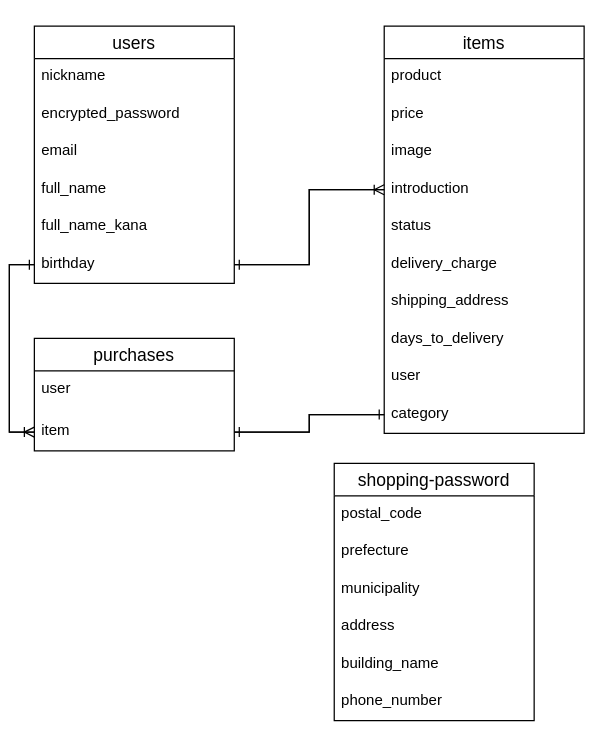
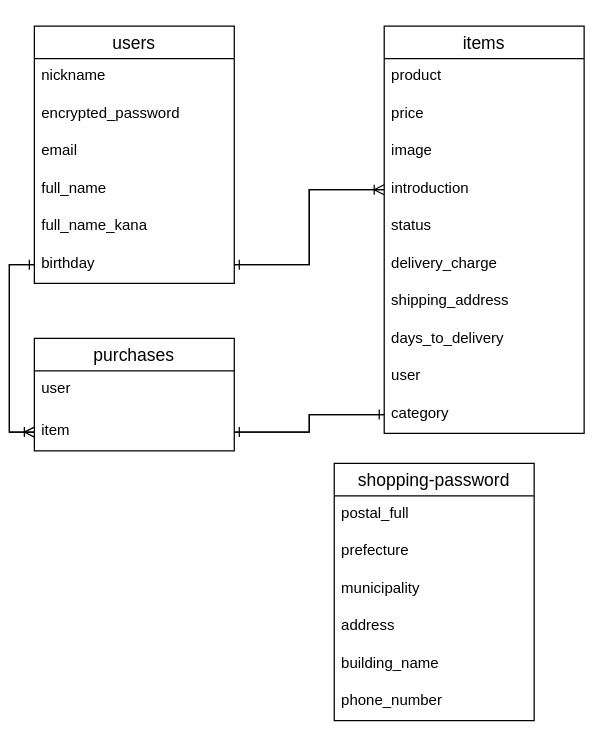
  <mxCell id="0" />
  <mxCell id="1" parent="0" />
  <mxCell id="2" value="users" style="swimlane;fontStyle=0;childLayout=stackLayout;horizontal=1;startSize=26;horizontalStack=0;resizeParent=1;resizeParentMax=0;resizeLast=0;collapsible=1;marginBottom=0;align=center;fontSize=14;" parent="1" vertex="1"><mxGeometry x="20" y="20" width="160" height="206" as="geometry" /></mxCell>
  <mxCell id="3" value="nickname" style="text;strokeColor=none;fillColor=none;spacingLeft=4;spacingRight=4;overflow=hidden;rotatable=0;points=[[0,0.5],[1,0.5]];portConstraint=eastwest;fontSize=12;" parent="2" vertex="1"><mxGeometry y="26" width="160" height="30" as="geometry" /></mxCell>
  <mxCell id="4" value="encrypted_password" style="text;strokeColor=none;fillColor=none;spacingLeft=4;spacingRight=4;overflow=hidden;rotatable=0;points=[[0,0.5],[1,0.5]];portConstraint=eastwest;fontSize=12;" parent="2" vertex="1"><mxGeometry y="56" width="160" height="30" as="geometry" /></mxCell>
  <mxCell id="5" value="email" style="text;strokeColor=none;fillColor=none;spacingLeft=4;spacingRight=4;overflow=hidden;rotatable=0;points=[[0,0.5],[1,0.5]];portConstraint=eastwest;fontSize=12;" parent="2" vertex="1"><mxGeometry y="86" width="160" height="30" as="geometry" /></mxCell>
  <mxCell id="6" value="full_name" style="text;strokeColor=none;fillColor=none;spacingLeft=4;spacingRight=4;overflow=hidden;rotatable=0;points=[[0,0.5],[1,0.5]];portConstraint=eastwest;fontSize=12;" parent="2" vertex="1"><mxGeometry y="116" width="160" height="30" as="geometry" /></mxCell>
  <mxCell id="7" value="full_name_kana" style="text;strokeColor=none;fillColor=none;spacingLeft=4;spacingRight=4;overflow=hidden;rotatable=0;points=[[0,0.5],[1,0.5]];portConstraint=eastwest;fontSize=12;" parent="2" vertex="1"><mxGeometry y="146" width="160" height="30" as="geometry" /></mxCell>
  <mxCell id="8" value="birthday" style="text;strokeColor=none;fillColor=none;spacingLeft=4;spacingRight=4;overflow=hidden;rotatable=0;points=[[0,0.5],[1,0.5]];portConstraint=eastwest;fontSize=12;" parent="2" vertex="1"><mxGeometry y="176" width="160" height="30" as="geometry" /></mxCell>
  <mxCell id="9" value="items" style="swimlane;fontStyle=0;childLayout=stackLayout;horizontal=1;startSize=26;horizontalStack=0;resizeParent=1;resizeParentMax=0;resizeLast=0;collapsible=1;marginBottom=0;align=center;fontSize=14;" parent="1" vertex="1"><mxGeometry x="300" y="20" width="160" height="326" as="geometry" /></mxCell>
  <mxCell id="10" value="product" style="text;strokeColor=none;fillColor=none;spacingLeft=4;spacingRight=4;overflow=hidden;rotatable=0;points=[[0,0.5],[1,0.5]];portConstraint=eastwest;fontSize=12;" parent="9" vertex="1"><mxGeometry y="26" width="160" height="30" as="geometry" /></mxCell>
  <mxCell id="11" value="price" style="text;strokeColor=none;fillColor=none;spacingLeft=4;spacingRight=4;overflow=hidden;rotatable=0;points=[[0,0.5],[1,0.5]];portConstraint=eastwest;fontSize=12;" parent="9" vertex="1"><mxGeometry y="56" width="160" height="30" as="geometry" /></mxCell>
  <mxCell id="12" value="image" style="text;strokeColor=none;fillColor=none;spacingLeft=4;spacingRight=4;overflow=hidden;rotatable=0;points=[[0,0.5],[1,0.5]];portConstraint=eastwest;fontSize=12;" parent="9" vertex="1"><mxGeometry y="86" width="160" height="30" as="geometry" /></mxCell>
  <mxCell id="13" value="introduction" style="text;strokeColor=none;fillColor=none;spacingLeft=4;spacingRight=4;overflow=hidden;rotatable=0;points=[[0,0.5],[1,0.5]];portConstraint=eastwest;fontSize=12;" parent="9" vertex="1"><mxGeometry y="116" width="160" height="30" as="geometry" /></mxCell>
  <mxCell id="14" value="status" style="text;strokeColor=none;fillColor=none;spacingLeft=4;spacingRight=4;overflow=hidden;rotatable=0;points=[[0,0.5],[1,0.5]];portConstraint=eastwest;fontSize=12;" parent="9" vertex="1"><mxGeometry y="146" width="160" height="30" as="geometry" /></mxCell>
  <mxCell id="15" value="delivery_charge" style="text;strokeColor=none;fillColor=none;spacingLeft=4;spacingRight=4;overflow=hidden;rotatable=0;points=[[0,0.5],[1,0.5]];portConstraint=eastwest;fontSize=12;" vertex="1" parent="9"><mxGeometry y="176" width="160" height="30" as="geometry" /></mxCell>
  <mxCell id="16" value="shipping_address" style="text;strokeColor=none;fillColor=none;spacingLeft=4;spacingRight=4;overflow=hidden;rotatable=0;points=[[0,0.5],[1,0.5]];portConstraint=eastwest;fontSize=12;" parent="9" vertex="1"><mxGeometry y="206" width="160" height="30" as="geometry" /></mxCell>
  <mxCell id="17" value="days_to_delivery" style="text;strokeColor=none;fillColor=none;spacingLeft=4;spacingRight=4;overflow=hidden;rotatable=0;points=[[0,0.5],[1,0.5]];portConstraint=eastwest;fontSize=12;" parent="9" vertex="1"><mxGeometry y="236" width="160" height="30" as="geometry" /></mxCell>
  <mxCell id="18" value="user" style="text;strokeColor=none;fillColor=none;spacingLeft=4;spacingRight=4;overflow=hidden;rotatable=0;points=[[0,0.5],[1,0.5]];portConstraint=eastwest;fontSize=12;" vertex="1" parent="9"><mxGeometry y="266" width="160" height="30" as="geometry" /></mxCell>
  <mxCell id="19" value="category" style="text;strokeColor=none;fillColor=none;spacingLeft=4;spacingRight=4;overflow=hidden;rotatable=0;points=[[0,0.5],[1,0.5]];portConstraint=eastwest;fontSize=12;" parent="9" vertex="1"><mxGeometry y="296" width="160" height="30" as="geometry" /></mxCell>
  <mxCell id="20" value="purchases" style="swimlane;fontStyle=0;childLayout=stackLayout;horizontal=1;startSize=26;horizontalStack=0;resizeParent=1;resizeParentMax=0;resizeLast=0;collapsible=1;marginBottom=0;align=center;fontSize=14;" parent="1" vertex="1"><mxGeometry x="20" y="270" width="160" height="90" as="geometry" /></mxCell>
  <mxCell id="21" value="user" style="text;strokeColor=none;fillColor=none;spacingLeft=4;spacingRight=4;overflow=hidden;rotatable=0;points=[[0,0.5],[1,0.5]];portConstraint=eastwest;fontSize=12;" vertex="1" parent="20"><mxGeometry y="26" width="160" height="34" as="geometry" /></mxCell>
  <mxCell id="22" value="item" style="text;strokeColor=none;fillColor=none;spacingLeft=4;spacingRight=4;overflow=hidden;rotatable=0;points=[[0,0.5],[1,0.5]];portConstraint=eastwest;fontSize=12;" parent="20" vertex="1"><mxGeometry y="60" width="160" height="30" as="geometry" /></mxCell>
  <mxCell id="23" value="shopping-password" style="swimlane;fontStyle=0;childLayout=stackLayout;horizontal=1;startSize=26;horizontalStack=0;resizeParent=1;resizeParentMax=0;resizeLast=0;collapsible=1;marginBottom=0;align=center;fontSize=14;" parent="1" vertex="1"><mxGeometry x="260" y="370" width="160" height="206" as="geometry" /></mxCell>
- <mxCell id="24" value="postal_code" style="text;strokeColor=none;fillColor=none;spacingLeft=4;spacingRight=4;overflow=hidden;rotatable=0;points=[[0,0.5],[1,0.5]];portConstraint=eastwest;fontSize=12;" parent="23" vertex="1"><mxGeometry y="26" width="160" height="30" as="geometry" /></mxCell>
+ <mxCell id="24" value="postal_full" style="text;strokeColor=none;fillColor=none;spacingLeft=4;spacingRight=4;overflow=hidden;rotatable=0;points=[[0,0.5],[1,0.5]];portConstraint=eastwest;fontSize=12;" parent="23" vertex="1"><mxGeometry y="26" width="160" height="30" as="geometry" /></mxCell>
  <mxCell id="25" value="prefecture" style="text;strokeColor=none;fillColor=none;spacingLeft=4;spacingRight=4;overflow=hidden;rotatable=0;points=[[0,0.5],[1,0.5]];portConstraint=eastwest;fontSize=12;" parent="23" vertex="1"><mxGeometry y="56" width="160" height="30" as="geometry" /></mxCell>
  <mxCell id="26" value="municipality" style="text;strokeColor=none;fillColor=none;spacingLeft=4;spacingRight=4;overflow=hidden;rotatable=0;points=[[0,0.5],[1,0.5]];portConstraint=eastwest;fontSize=12;verticalAlign=top;" parent="23" vertex="1"><mxGeometry y="86" width="160" height="30" as="geometry" /></mxCell>
  <mxCell id="27" value="address" style="text;strokeColor=none;fillColor=none;spacingLeft=4;spacingRight=4;overflow=hidden;rotatable=0;points=[[0,0.5],[1,0.5]];portConstraint=eastwest;fontSize=12;verticalAlign=top;" parent="23" vertex="1"><mxGeometry y="116" width="160" height="30" as="geometry" /></mxCell>
  <mxCell id="28" value="building_name" style="text;strokeColor=none;fillColor=none;spacingLeft=4;spacingRight=4;overflow=hidden;rotatable=0;points=[[0,0.5],[1,0.5]];portConstraint=eastwest;fontSize=12;verticalAlign=top;" parent="23" vertex="1"><mxGeometry y="146" width="160" height="30" as="geometry" /></mxCell>
  <mxCell id="29" value="phone_number" style="text;strokeColor=none;fillColor=none;spacingLeft=4;spacingRight=4;overflow=hidden;rotatable=0;points=[[0,0.5],[1,0.5]];portConstraint=eastwest;fontSize=12;verticalAlign=top;" parent="23" vertex="1"><mxGeometry y="176" width="160" height="30" as="geometry" /></mxCell>
  <mxCell id="30" style="edgeStyle=orthogonalEdgeStyle;rounded=0;orthogonalLoop=1;jettySize=auto;html=1;exitX=1;exitY=0.5;exitDx=0;exitDy=0;entryX=0;entryY=0.5;entryDx=0;entryDy=0;endArrow=ERoneToMany;endFill=0;strokeWidth=1;" parent="1" source="8" target="13" edge="1"><mxGeometry relative="1" as="geometry" /></mxCell>
  <mxCell id="31" style="edgeStyle=orthogonalEdgeStyle;rounded=0;orthogonalLoop=1;jettySize=auto;html=1;exitX=0;exitY=0.5;exitDx=0;exitDy=0;endArrow=ERone;endFill=0;strokeWidth=1;" parent="1" source="13" target="8" edge="1"><mxGeometry relative="1" as="geometry" /></mxCell>
  <mxCell id="32" style="edgeStyle=orthogonalEdgeStyle;rounded=0;jumpSize=6;orthogonalLoop=1;jettySize=auto;html=1;exitX=0;exitY=0.5;exitDx=0;exitDy=0;endArrow=ERone;endFill=0;strokeWidth=1;" parent="1" source="19" target="22" edge="1"><mxGeometry relative="1" as="geometry" /></mxCell>
  <mxCell id="33" style="edgeStyle=orthogonalEdgeStyle;rounded=0;jumpSize=6;orthogonalLoop=1;jettySize=auto;html=1;exitX=1;exitY=0.5;exitDx=0;exitDy=0;entryX=0;entryY=0.5;entryDx=0;entryDy=0;endArrow=ERone;endFill=0;strokeWidth=1;" parent="1" source="22" target="19" edge="1"><mxGeometry relative="1" as="geometry" /></mxCell>
  <mxCell id="34" style="edgeStyle=orthogonalEdgeStyle;rounded=0;orthogonalLoop=1;jettySize=auto;html=1;exitX=0;exitY=0.5;exitDx=0;exitDy=0;entryX=0;entryY=0.5;entryDx=0;entryDy=0;endArrow=ERoneToMany;endFill=0;" edge="1" parent="1" source="8" target="22"><mxGeometry relative="1" as="geometry" /></mxCell>
  <mxCell id="35" style="edgeStyle=orthogonalEdgeStyle;rounded=0;orthogonalLoop=1;jettySize=auto;html=1;exitX=0;exitY=0.5;exitDx=0;exitDy=0;entryX=0;entryY=0.5;entryDx=0;entryDy=0;endArrow=ERone;endFill=0;" edge="1" parent="1" source="22" target="8"><mxGeometry relative="1" as="geometry" /></mxCell>
